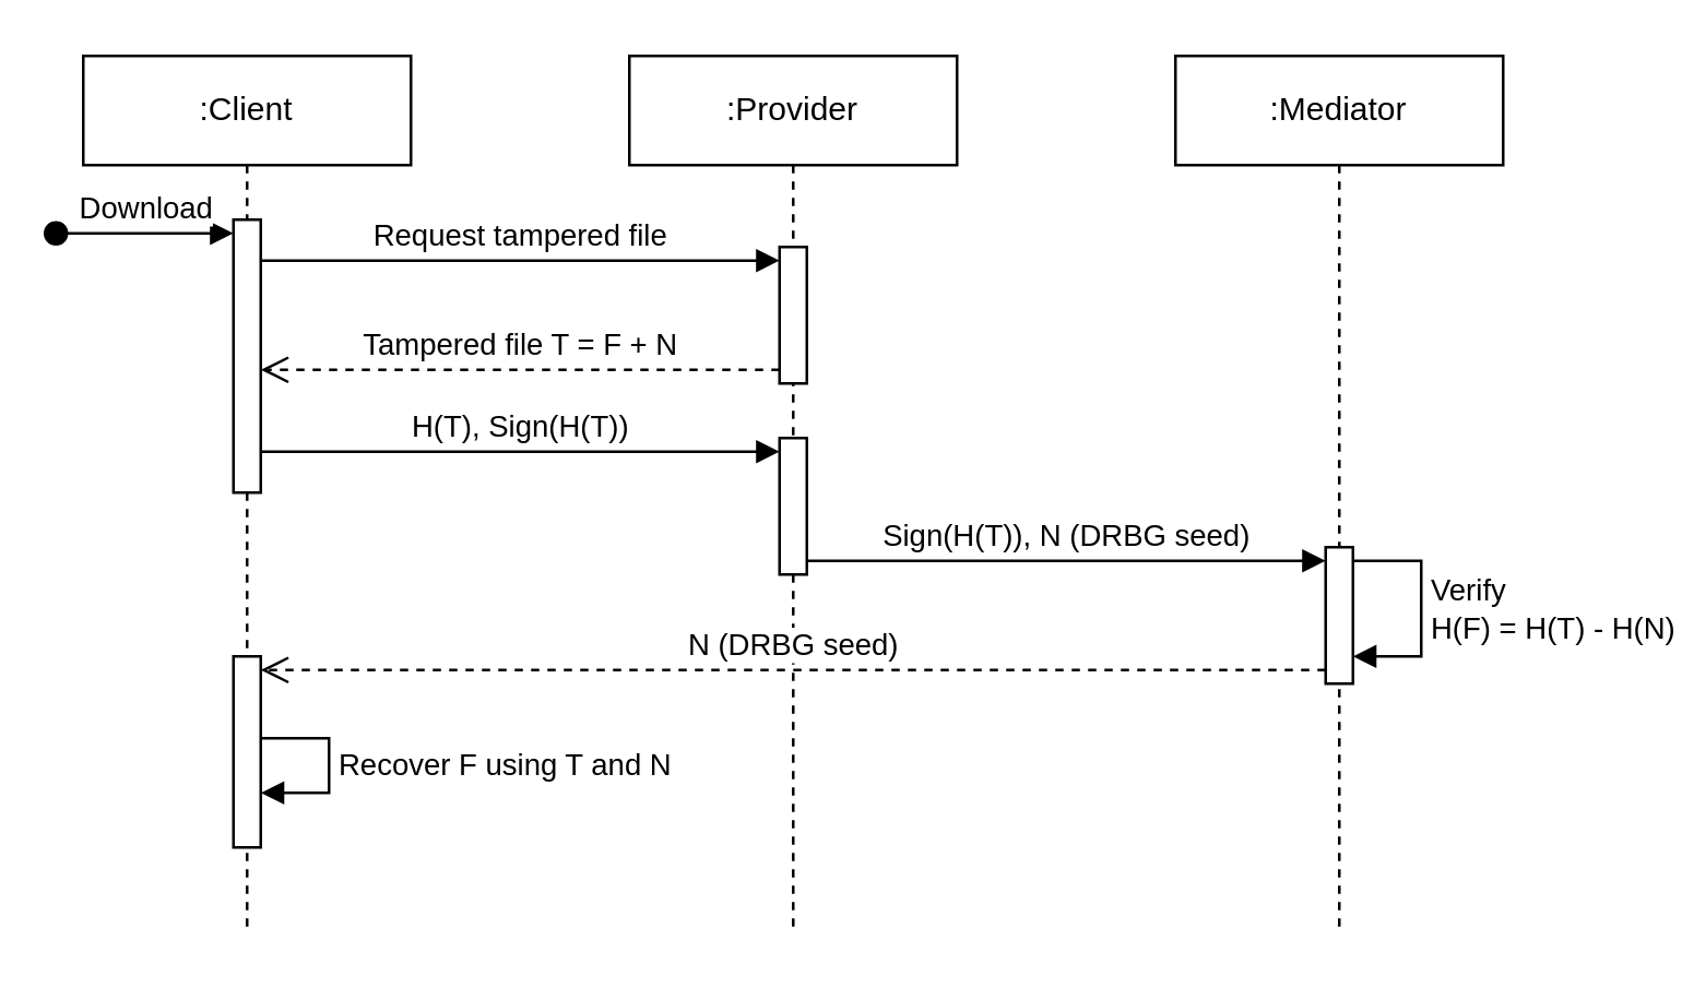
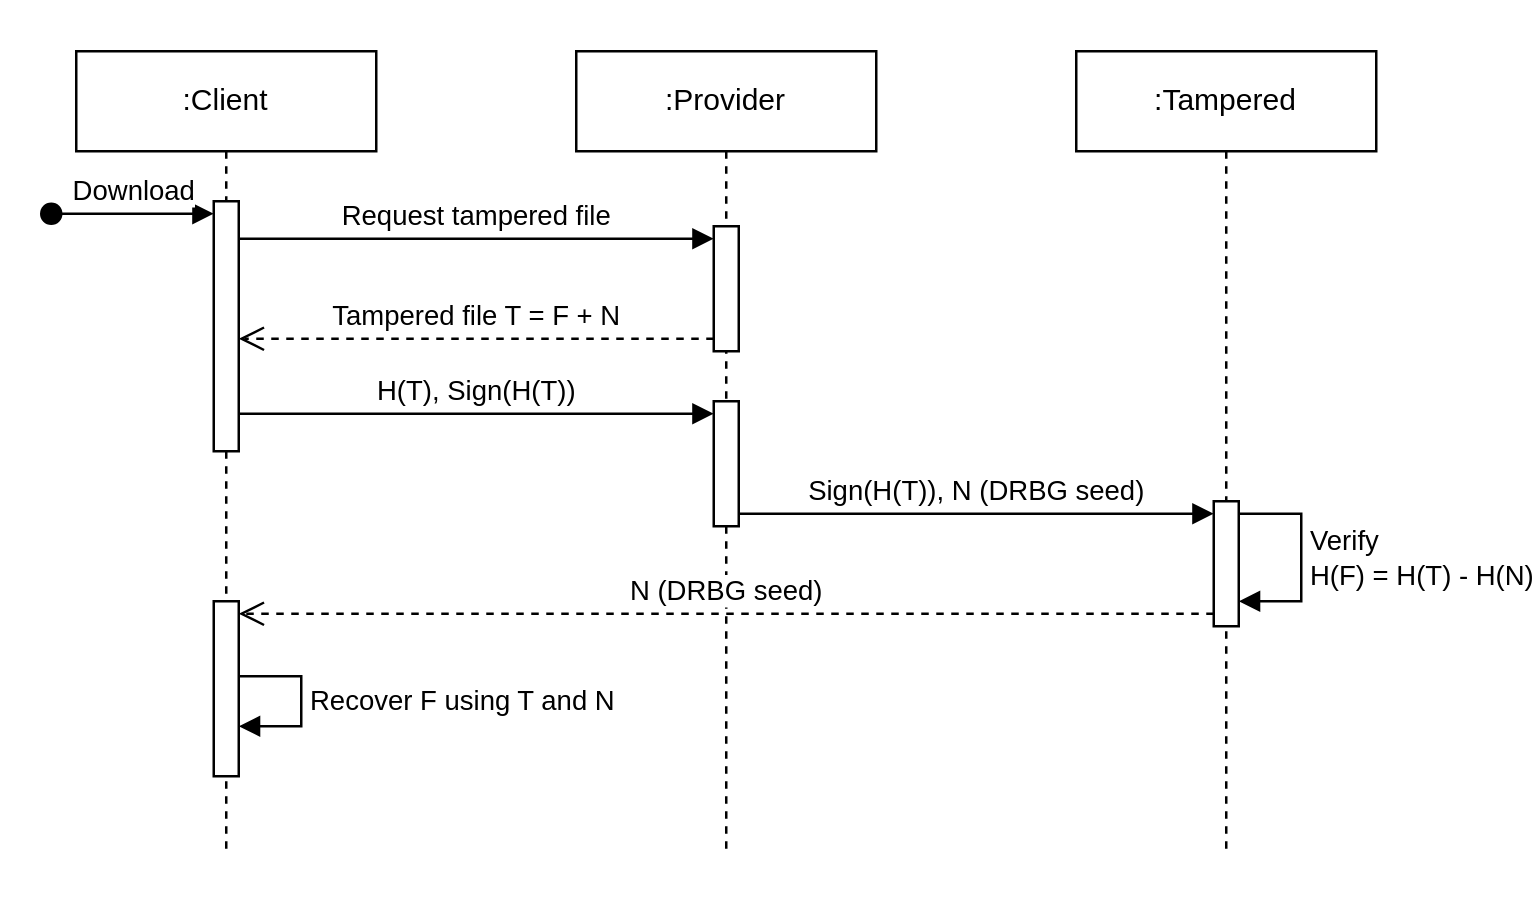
  <mxCell id="0" />
  <mxCell id="1" parent="0" />
  <mxCell id="2" value=":Provider" style="shape=umlLifeline;perimeter=lifelinePerimeter;whiteSpace=wrap;html=1;container=0;dropTarget=0;collapsible=0;recursiveResize=0;outlineConnect=0;portConstraint=eastwest;newEdgeStyle={&quot;edgeStyle&quot;:&quot;elbowEdgeStyle&quot;,&quot;elbow&quot;:&quot;vertical&quot;,&quot;curved&quot;:0,&quot;rounded&quot;:0};" parent="1" vertex="1"><mxGeometry x="230" y="20" width="120" height="320" as="geometry" /></mxCell>
  <mxCell id="3" value="" style="html=1;points=[[0,0,0,0,5],[0,1,0,0,-5],[1,0,0,0,5],[1,1,0,0,-5]];perimeter=orthogonalPerimeter;outlineConnect=0;targetShapes=umlLifeline;portConstraint=eastwest;newEdgeStyle={&quot;curved&quot;:0,&quot;rounded&quot;:0};" parent="2" vertex="1"><mxGeometry x="55" y="70" width="10" height="50" as="geometry" /></mxCell>
  <mxCell id="4" value="" style="html=1;points=[[0,0,0,0,5],[0,1,0,0,-5],[1,0,0,0,5],[1,1,0,0,-5]];perimeter=orthogonalPerimeter;outlineConnect=0;targetShapes=umlLifeline;portConstraint=eastwest;newEdgeStyle={&quot;curved&quot;:0,&quot;rounded&quot;:0};" parent="2" vertex="1"><mxGeometry x="55" y="140" width="10" height="50" as="geometry" /></mxCell>
  <mxCell id="5" value=":Client" style="shape=umlLifeline;perimeter=lifelinePerimeter;whiteSpace=wrap;html=1;container=0;dropTarget=0;collapsible=0;recursiveResize=0;outlineConnect=0;portConstraint=eastwest;newEdgeStyle={&quot;edgeStyle&quot;:&quot;elbowEdgeStyle&quot;,&quot;elbow&quot;:&quot;vertical&quot;,&quot;curved&quot;:0,&quot;rounded&quot;:0};" parent="1" vertex="1"><mxGeometry x="30" y="20" width="120" height="320" as="geometry" /></mxCell>
  <mxCell id="6" value="" style="html=1;points=[[0,0,0,0,5],[0,1,0,0,-5],[1,0,0,0,5],[1,1,0,0,-5]];perimeter=orthogonalPerimeter;outlineConnect=0;targetShapes=umlLifeline;portConstraint=eastwest;newEdgeStyle={&quot;curved&quot;:0,&quot;rounded&quot;:0};" parent="5" vertex="1"><mxGeometry x="55" y="60" width="10" height="100" as="geometry" /></mxCell>
  <mxCell id="7" value="" style="html=1;points=[[0,0,0,0,5],[0,1,0,0,-5],[1,0,0,0,5],[1,1,0,0,-5]];perimeter=orthogonalPerimeter;outlineConnect=0;targetShapes=umlLifeline;portConstraint=eastwest;newEdgeStyle={&quot;curved&quot;:0,&quot;rounded&quot;:0};" parent="5" vertex="1"><mxGeometry x="55" y="220" width="10" height="70" as="geometry" /></mxCell>
- <mxCell id="8" value=":Mediator" style="shape=umlLifeline;perimeter=lifelinePerimeter;whiteSpace=wrap;html=1;container=0;dropTarget=0;collapsible=0;recursiveResize=0;outlineConnect=0;portConstraint=eastwest;newEdgeStyle={&quot;edgeStyle&quot;:&quot;elbowEdgeStyle&quot;,&quot;elbow&quot;:&quot;vertical&quot;,&quot;curved&quot;:0,&quot;rounded&quot;:0};" parent="1" vertex="1"><mxGeometry x="430" y="20" width="120" height="320" as="geometry" /></mxCell>
+ <mxCell id="8" value=":Tampered" style="shape=umlLifeline;perimeter=lifelinePerimeter;whiteSpace=wrap;html=1;container=0;dropTarget=0;collapsible=0;recursiveResize=0;outlineConnect=0;portConstraint=eastwest;newEdgeStyle={&quot;edgeStyle&quot;:&quot;elbowEdgeStyle&quot;,&quot;elbow&quot;:&quot;vertical&quot;,&quot;curved&quot;:0,&quot;rounded&quot;:0};" parent="1" vertex="1"><mxGeometry x="430" y="20" width="120" height="320" as="geometry" /></mxCell>
  <mxCell id="9" value="" style="html=1;points=[[0,0,0,0,5],[0,1,0,0,-5],[1,0,0,0,5],[1,1,0,0,-5]];perimeter=orthogonalPerimeter;outlineConnect=0;targetShapes=umlLifeline;portConstraint=eastwest;newEdgeStyle={&quot;curved&quot;:0,&quot;rounded&quot;:0};" parent="8" vertex="1"><mxGeometry x="55" y="180" width="10" height="50" as="geometry" /></mxCell>
  <mxCell id="10" value="Verify&lt;br&gt;H(F) = H(T) - H(N)" style="html=1;align=left;spacingLeft=2;endArrow=block;rounded=0;edgeStyle=orthogonalEdgeStyle;curved=0;rounded=0;exitX=1;exitY=0;exitDx=0;exitDy=5;exitPerimeter=0;" parent="8" source="9" target="9" edge="1"><mxGeometry relative="1" as="geometry"><mxPoint x="80" y="190" as="sourcePoint" /><Array as="points"><mxPoint x="90" y="185" /><mxPoint x="90" y="220" /></Array><mxPoint x="85" y="220" as="targetPoint" /></mxGeometry></mxCell>
  <mxCell id="11" value="Download" style="html=1;verticalAlign=bottom;startArrow=oval;startFill=1;endArrow=block;startSize=8;curved=0;rounded=0;entryX=0;entryY=0;entryDx=0;entryDy=5;entryPerimeter=0;" parent="1" target="6" edge="1"><mxGeometry width="60" relative="1" as="geometry"><mxPoint x="20" y="85" as="sourcePoint" /><mxPoint x="80" y="90" as="targetPoint" /></mxGeometry></mxCell>
  <mxCell id="12" value="Request tampered file" style="html=1;verticalAlign=bottom;endArrow=block;curved=0;rounded=0;entryX=0;entryY=0;entryDx=0;entryDy=5;" parent="1" source="6" target="3" edge="1"><mxGeometry relative="1" as="geometry"><mxPoint x="210" y="95" as="sourcePoint" /></mxGeometry></mxCell>
  <mxCell id="13" value="Tampered file T = F + N" style="html=1;verticalAlign=bottom;endArrow=open;dashed=1;endSize=8;curved=0;rounded=0;exitX=0;exitY=1;exitDx=0;exitDy=-5;" parent="1" source="3" target="6" edge="1"><mxGeometry relative="1" as="geometry"><mxPoint x="215" y="135" as="targetPoint" /></mxGeometry></mxCell>
  <mxCell id="14" value="H(T), Sign(H(T))" style="html=1;verticalAlign=bottom;endArrow=block;curved=0;rounded=0;entryX=0;entryY=0;entryDx=0;entryDy=5;entryPerimeter=0;" parent="1" source="6" target="4" edge="1"><mxGeometry width="80" relative="1" as="geometry"><mxPoint x="100" y="169.5" as="sourcePoint" /><mxPoint x="180" y="169.5" as="targetPoint" /></mxGeometry></mxCell>
  <mxCell id="15" value="Sign(H(T)), N (DRBG seed)" style="html=1;verticalAlign=bottom;endArrow=block;curved=0;rounded=0;entryX=0;entryY=0;entryDx=0;entryDy=5;entryPerimeter=0;" parent="1" source="4" target="9" edge="1"><mxGeometry width="80" relative="1" as="geometry"><mxPoint x="310" y="190" as="sourcePoint" /><mxPoint x="390" y="190" as="targetPoint" /></mxGeometry></mxCell>
  <mxCell id="16" value="N (DRBG seed)" style="html=1;verticalAlign=bottom;endArrow=open;dashed=1;endSize=8;curved=0;rounded=0;exitX=0;exitY=1;exitDx=0;exitDy=-5;exitPerimeter=0;" parent="1" source="9" target="7" edge="1"><mxGeometry relative="1" as="geometry"><mxPoint x="415" y="345" as="targetPoint" /><mxPoint x="485" y="305" as="sourcePoint" /></mxGeometry></mxCell>
  <mxCell id="17" value="Recover F using T and N" style="html=1;align=left;spacingLeft=2;endArrow=block;rounded=0;edgeStyle=orthogonalEdgeStyle;curved=0;rounded=0;" parent="1" edge="1"><mxGeometry relative="1" as="geometry"><mxPoint x="95" y="270" as="sourcePoint" /><Array as="points"><mxPoint x="120" y="270" /><mxPoint x="120" y="290" /></Array><mxPoint x="95" y="290" as="targetPoint" /></mxGeometry></mxCell>
